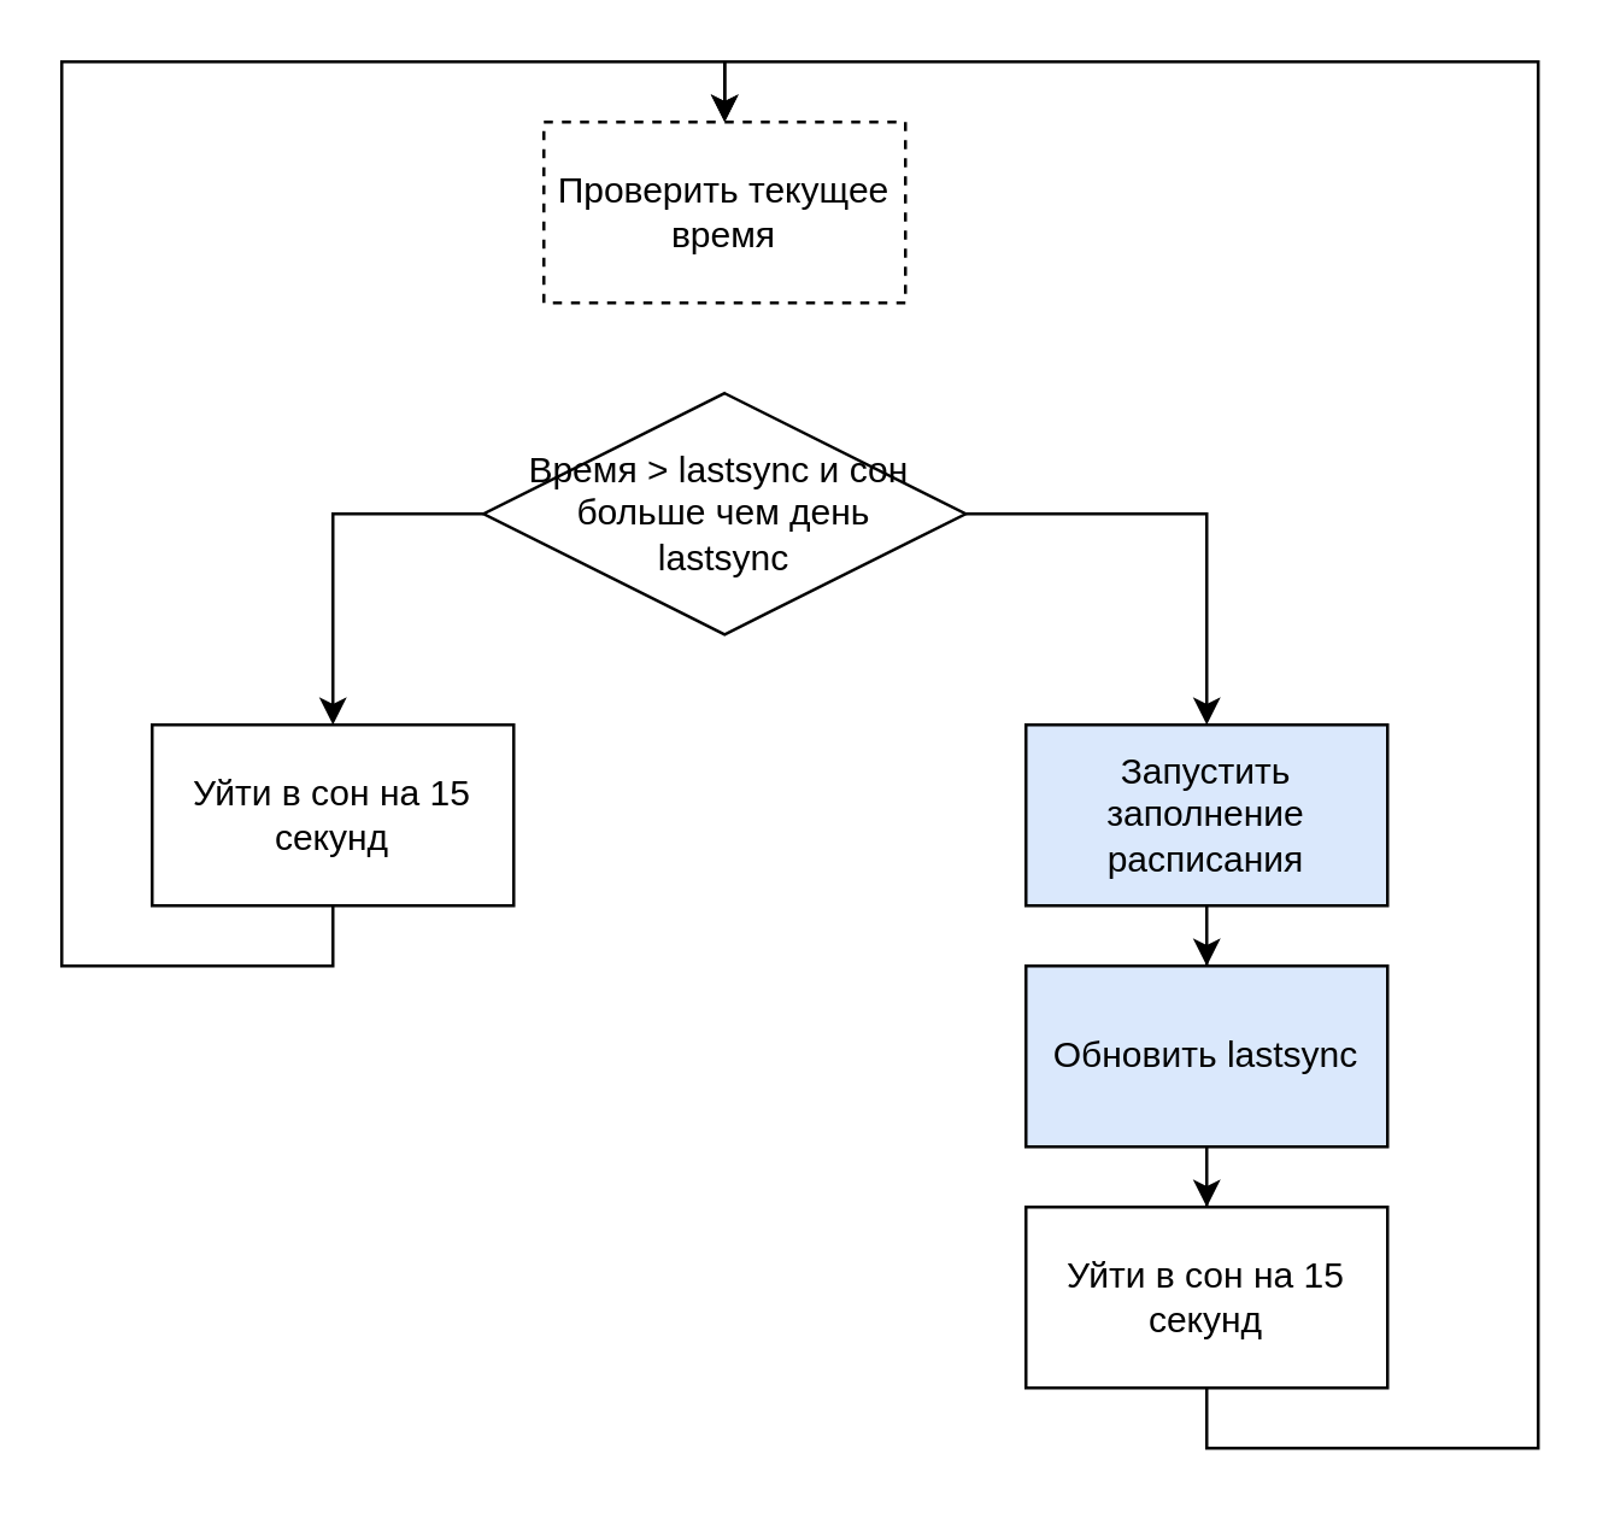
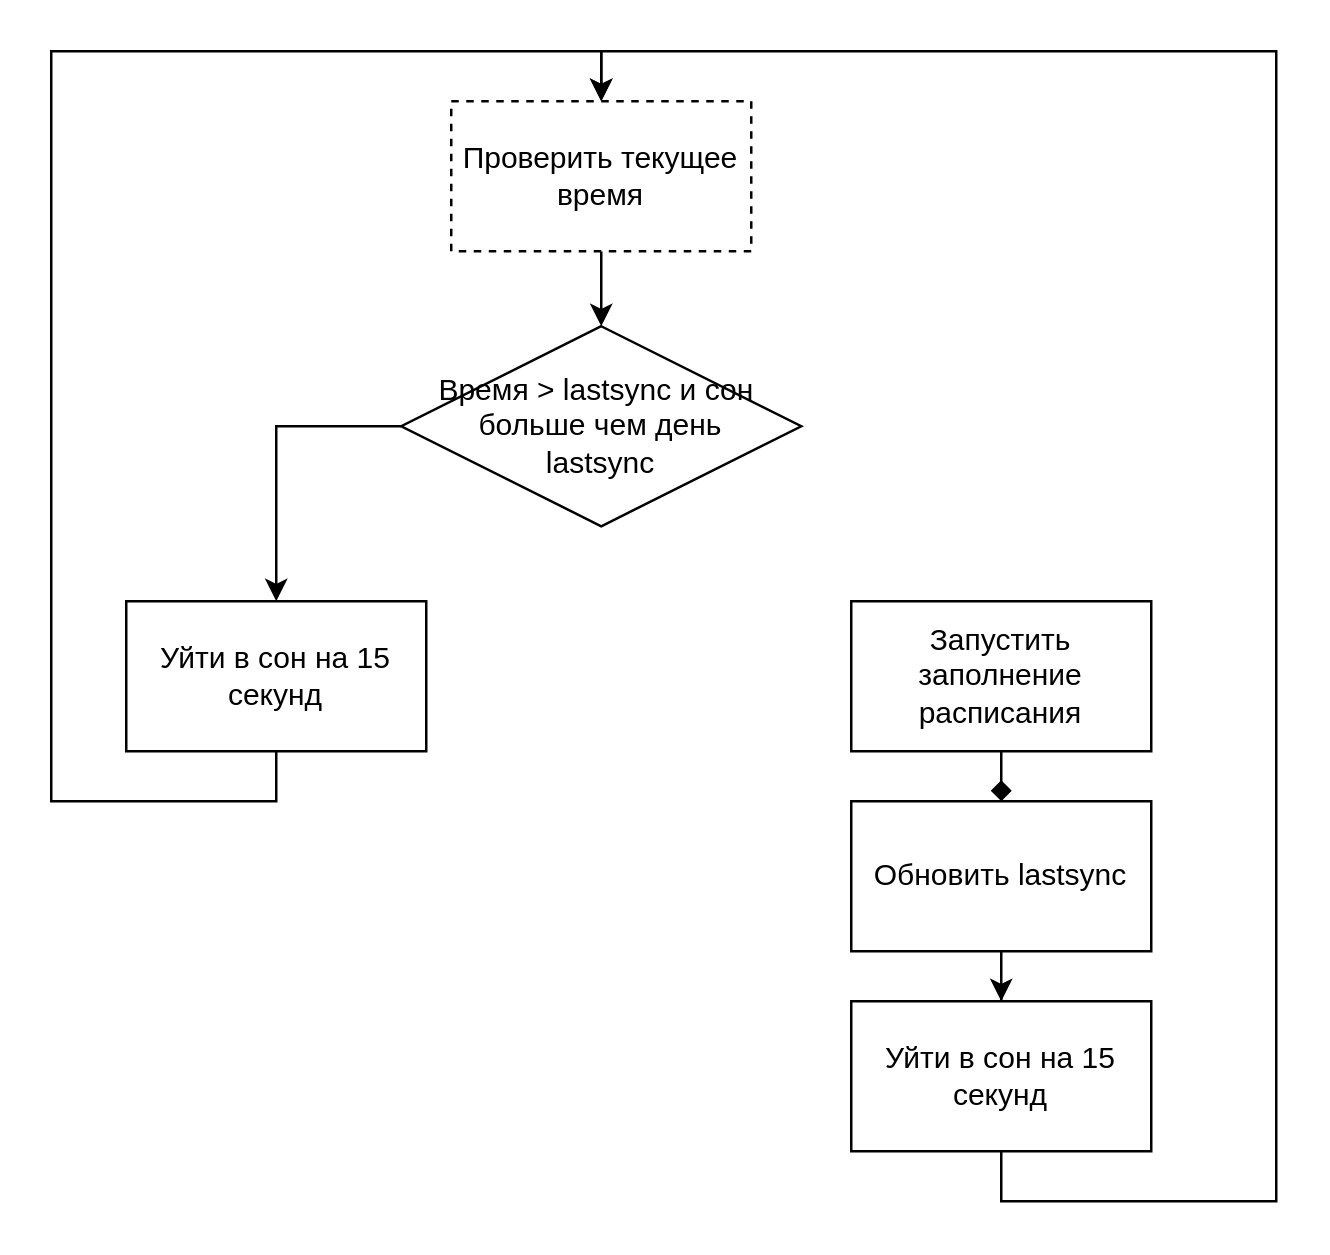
  <mxCell id="0" />
  <mxCell id="1" parent="0" />
+ <mxCell id="2" style="edgeStyle=orthogonalEdgeStyle;rounded=0;orthogonalLoop=1;jettySize=auto;html=1;" edge="1" parent="1" source="3" target="6"><mxGeometry relative="1" as="geometry" /></mxCell>
  <mxCell id="3" value="Проверить текущее время" style="rounded=0;whiteSpace=wrap;html=1;dashed=1;" vertex="1" parent="1"><mxGeometry x="180" y="40" width="120" height="60" as="geometry" /></mxCell>
- <mxCell id="4" style="edgeStyle=orthogonalEdgeStyle;rounded=0;orthogonalLoop=1;jettySize=auto;html=1;entryX=0.5;entryY=0;entryDx=0;entryDy=0;" edge="1" parent="1" source="6" target="8"><mxGeometry relative="1" as="geometry"><mxPoint x="450" y="280" as="targetPoint" /></mxGeometry></mxCell>
  <mxCell id="5" style="edgeStyle=orthogonalEdgeStyle;rounded=0;orthogonalLoop=1;jettySize=auto;html=1;entryX=0.5;entryY=0;entryDx=0;entryDy=0;" edge="1" parent="1" source="6" target="10"><mxGeometry relative="1" as="geometry"><Array as="points"><mxPoint x="110" y="170" /><mxPoint x="110" y="220" /><mxPoint x="110" y="220" /></Array></mxGeometry></mxCell>
  <mxCell id="6" value="Время &amp;gt; lastsync и сон&amp;nbsp;&lt;br&gt;больше чем день&lt;br&gt;lastsync" style="rhombus;whiteSpace=wrap;html=1;" vertex="1" parent="1"><mxGeometry x="160" y="130" width="160" height="80" as="geometry" /></mxCell>
- <mxCell id="7" style="edgeStyle=orthogonalEdgeStyle;rounded=0;orthogonalLoop=1;jettySize=auto;html=1;" edge="1" parent="1" source="8" target="12"><mxGeometry relative="1" as="geometry" /></mxCell>
- <mxCell id="8" value="Запустить заполнение расписания" style="rounded=0;whiteSpace=wrap;html=1;fillColor=#dae8fc;" vertex="1" parent="1"><mxGeometry x="340" y="240" width="120" height="60" as="geometry" /></mxCell>
+ <mxCell id="7" style="edgeStyle=orthogonalEdgeStyle;rounded=0;orthogonalLoop=1;jettySize=auto;html=1;endArrow=diamond;" edge="1" parent="1" source="8" target="12"><mxGeometry relative="1" as="geometry" /></mxCell>
+ <mxCell id="8" value="Запустить заполнение расписания" style="rounded=0;whiteSpace=wrap;html=1;" vertex="1" parent="1"><mxGeometry x="340" y="240" width="120" height="60" as="geometry" /></mxCell>
  <mxCell id="9" style="edgeStyle=orthogonalEdgeStyle;rounded=0;orthogonalLoop=1;jettySize=auto;html=1;entryX=0.5;entryY=0;entryDx=0;entryDy=0;" edge="1" parent="1" source="10" target="3"><mxGeometry relative="1" as="geometry"><Array as="points"><mxPoint x="110" y="320" /><mxPoint x="20" y="320" /><mxPoint x="20" y="20" /><mxPoint x="240" y="20" /></Array></mxGeometry></mxCell>
  <mxCell id="10" value="Уйти в сон на 15 секунд" style="rounded=0;whiteSpace=wrap;html=1;" vertex="1" parent="1"><mxGeometry x="50" y="240" width="120" height="60" as="geometry" /></mxCell>
  <mxCell id="11" style="edgeStyle=orthogonalEdgeStyle;rounded=0;orthogonalLoop=1;jettySize=auto;html=1;" edge="1" parent="1" source="12" target="14"><mxGeometry relative="1" as="geometry" /></mxCell>
- <mxCell id="12" value="Обновить lastsync" style="rounded=0;whiteSpace=wrap;html=1;fillColor=#dae8fc;" vertex="1" parent="1"><mxGeometry x="340" y="320" width="120" height="60" as="geometry" /></mxCell>
+ <mxCell id="12" value="Обновить lastsync" style="rounded=0;whiteSpace=wrap;html=1;" vertex="1" parent="1"><mxGeometry x="340" y="320" width="120" height="60" as="geometry" /></mxCell>
  <mxCell id="13" style="edgeStyle=orthogonalEdgeStyle;rounded=0;orthogonalLoop=1;jettySize=auto;html=1;entryX=0.5;entryY=0;entryDx=0;entryDy=0;" edge="1" parent="1" source="14" target="3"><mxGeometry relative="1" as="geometry"><Array as="points"><mxPoint x="400" y="480" /><mxPoint x="510" y="480" /><mxPoint x="510" y="20" /><mxPoint x="240" y="20" /></Array></mxGeometry></mxCell>
  <mxCell id="14" value="Уйти в сон на 15 секунд" style="rounded=0;whiteSpace=wrap;html=1;" vertex="1" parent="1"><mxGeometry x="340" y="400" width="120" height="60" as="geometry" /></mxCell>
